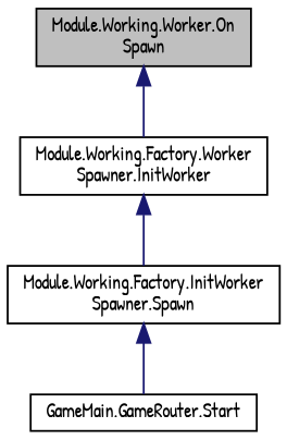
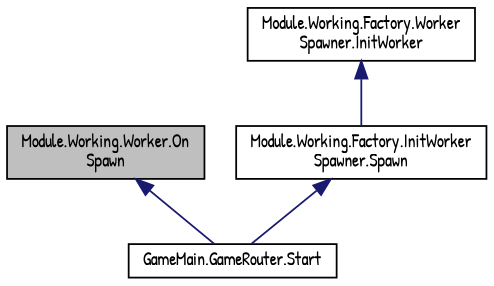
  digraph {
    fontname="Patrick Hand"
    rankdir=TB
    node [color=black fillcolor=white fontname="Patrick Hand" fontsize=10 shape=record style=filled]
    edge [color=midnightblue dir=back fontname="Patrick Hand" fontsize=10 labelfontname=Helvetica labelfontsize=10 style=solid]
    n1 [fillcolor=grey75 fontcolor=black height=0.2 label="Module.Working.Worker.On\lSpawn" width=0.4]
    n2 [height=0.2 label="Module.Working.Factory.Worker\lSpawner.InitWorker" width=0.4]
    n3 [height=0.2 label="Module.Working.Factory.InitWorker\lSpawner.Spawn" width=0.4]
    n4 [height=0.2 label="GameMain.GameRouter.Start" width=0.4]
-   n1 -> n2
+   n1 -> n4
    n2 -> n3
    n3 -> n4
  }
